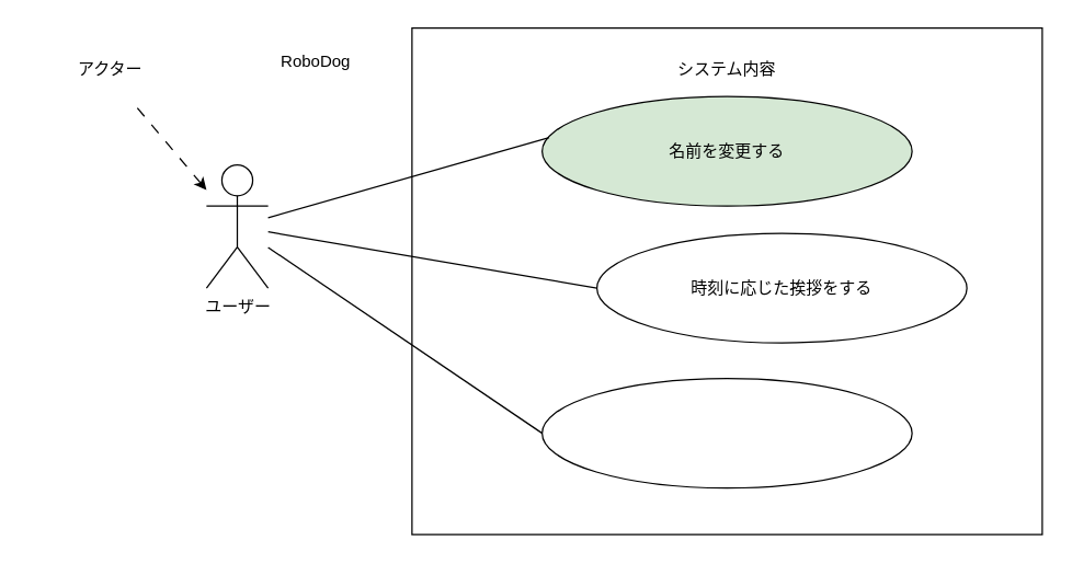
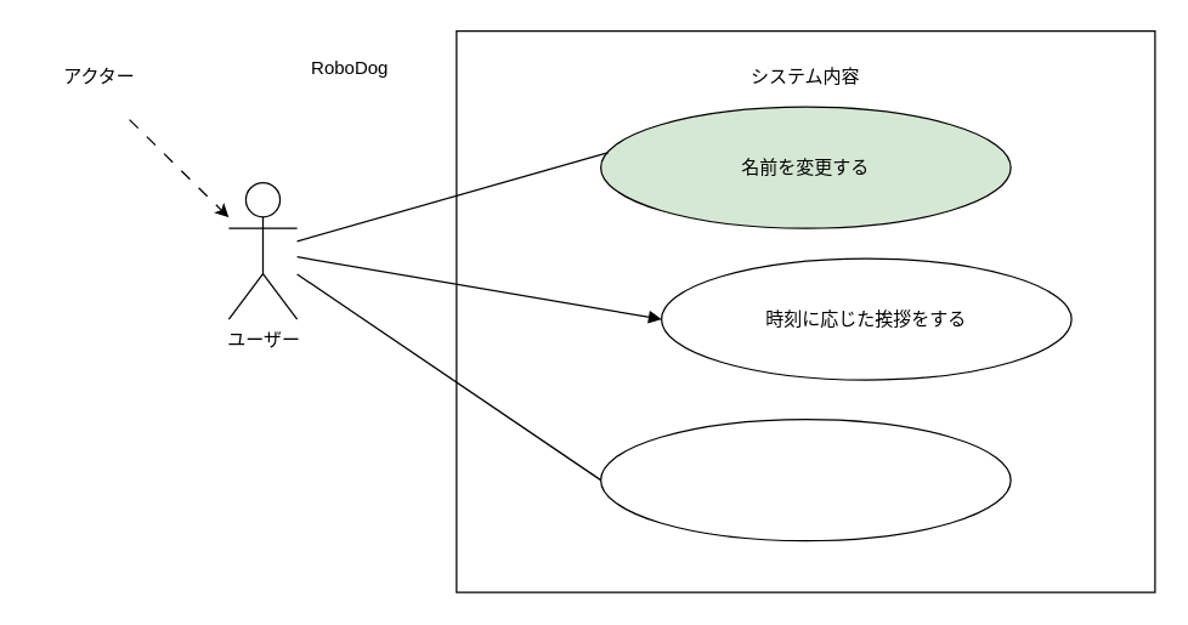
  <mxCell id="0" />
  <mxCell id="1" parent="0" />
  <mxCell id="2" value="ユーザー" style="shape=umlActor;verticalLabelPosition=bottom;verticalAlign=top;html=1;outlineConnect=0;" parent="1" vertex="1"><mxGeometry x="150" y="120" width="45" height="90" as="geometry" /></mxCell>
  <mxCell id="3" value="" style="rounded=0;whiteSpace=wrap;html=1;" parent="1" vertex="1"><mxGeometry x="300" y="20" width="460" height="370" as="geometry" /></mxCell>
  <mxCell id="4" value="システム内容" style="rounded=0;whiteSpace=wrap;html=1;fillColor=none;strokeColor=none;" parent="1" vertex="1"><mxGeometry x="470" y="20" width="120" height="60" as="geometry" /></mxCell>
  <mxCell id="5" value="名前を変更する" style="ellipse;whiteSpace=wrap;html=1;fillColor=#d5e8d4;" parent="1" vertex="1"><mxGeometry x="395" y="70" width="270" height="80" as="geometry" /></mxCell>
  <mxCell id="6" value="時刻に応じた挨拶をする" style="ellipse;whiteSpace=wrap;html=1;" parent="1" vertex="1"><mxGeometry x="435" y="170" width="270" height="80" as="geometry" /></mxCell>
  <mxCell id="7" value="" style="endArrow=none;html=1;rounded=0;entryX=0.019;entryY=0.375;entryDx=0;entryDy=0;entryPerimeter=0;" parent="1" source="2" target="5" edge="1"><mxGeometry width="50" height="50" relative="1" as="geometry"><mxPoint x="50" y="300" as="sourcePoint" /><mxPoint x="100" y="250" as="targetPoint" /></mxGeometry></mxCell>
- <mxCell id="8" value="" style="endArrow=none;html=1;rounded=0;entryX=0;entryY=0.5;entryDx=0;entryDy=0;" parent="1" source="2" target="6" edge="1"><mxGeometry width="50" height="50" relative="1" as="geometry"><mxPoint x="210" y="306" as="sourcePoint" /><mxPoint x="427" y="290" as="targetPoint" /></mxGeometry></mxCell>
+ <mxCell id="8" value="" style="endArrow=block;html=1;rounded=0;entryX=0;entryY=0.5;entryDx=0;entryDy=0;" parent="1" source="2" target="6" edge="1"><mxGeometry width="50" height="50" relative="1" as="geometry"><mxPoint x="210" y="306" as="sourcePoint" /><mxPoint x="427" y="290" as="targetPoint" /></mxGeometry></mxCell>
  <mxCell id="9" value="" style="endArrow=classic;html=1;rounded=0;dashed=1;dashPattern=8 8;exitX=0.663;exitY=0.973;exitDx=0;exitDy=0;exitPerimeter=0;" parent="1" source="10" target="2" edge="1"><mxGeometry width="50" height="50" relative="1" as="geometry"><mxPoint x="100" y="80" as="sourcePoint" /><mxPoint x="110" y="25" as="targetPoint" /></mxGeometry></mxCell>
- <mxCell id="10" value="アクター" style="rounded=0;whiteSpace=wrap;html=1;fillColor=none;strokeColor=none;" parent="1" vertex="1"><mxGeometry x="20" y="20" width="120" height="60" as="geometry" /></mxCell>
+ <mxCell id="10" value="アクター" style="rounded=0;whiteSpace=wrap;html=1;fillColor=none;strokeColor=none;" parent="1" vertex="1"><mxGeometry x="5" y="20" width="120" height="60" as="geometry" /></mxCell>
  <mxCell id="11" value="RoboDog" style="text;html=1;align=center;verticalAlign=middle;whiteSpace=wrap;rounded=0;" vertex="1" parent="1"><mxGeometry x="200" y="30" width="60" height="30" as="geometry" /></mxCell>
  <mxCell id="12" value="" style="ellipse;whiteSpace=wrap;html=1;" vertex="1" parent="1"><mxGeometry x="395" y="276" width="270" height="80" as="geometry" /></mxCell>
  <mxCell id="13" value="" style="endArrow=none;html=1;rounded=0;entryX=0;entryY=0.5;entryDx=0;entryDy=0;" edge="1" parent="1" target="12" source="2"><mxGeometry width="50" height="50" relative="1" as="geometry"><mxPoint x="180" y="260" as="sourcePoint" /><mxPoint x="427" y="396" as="targetPoint" /></mxGeometry></mxCell>
